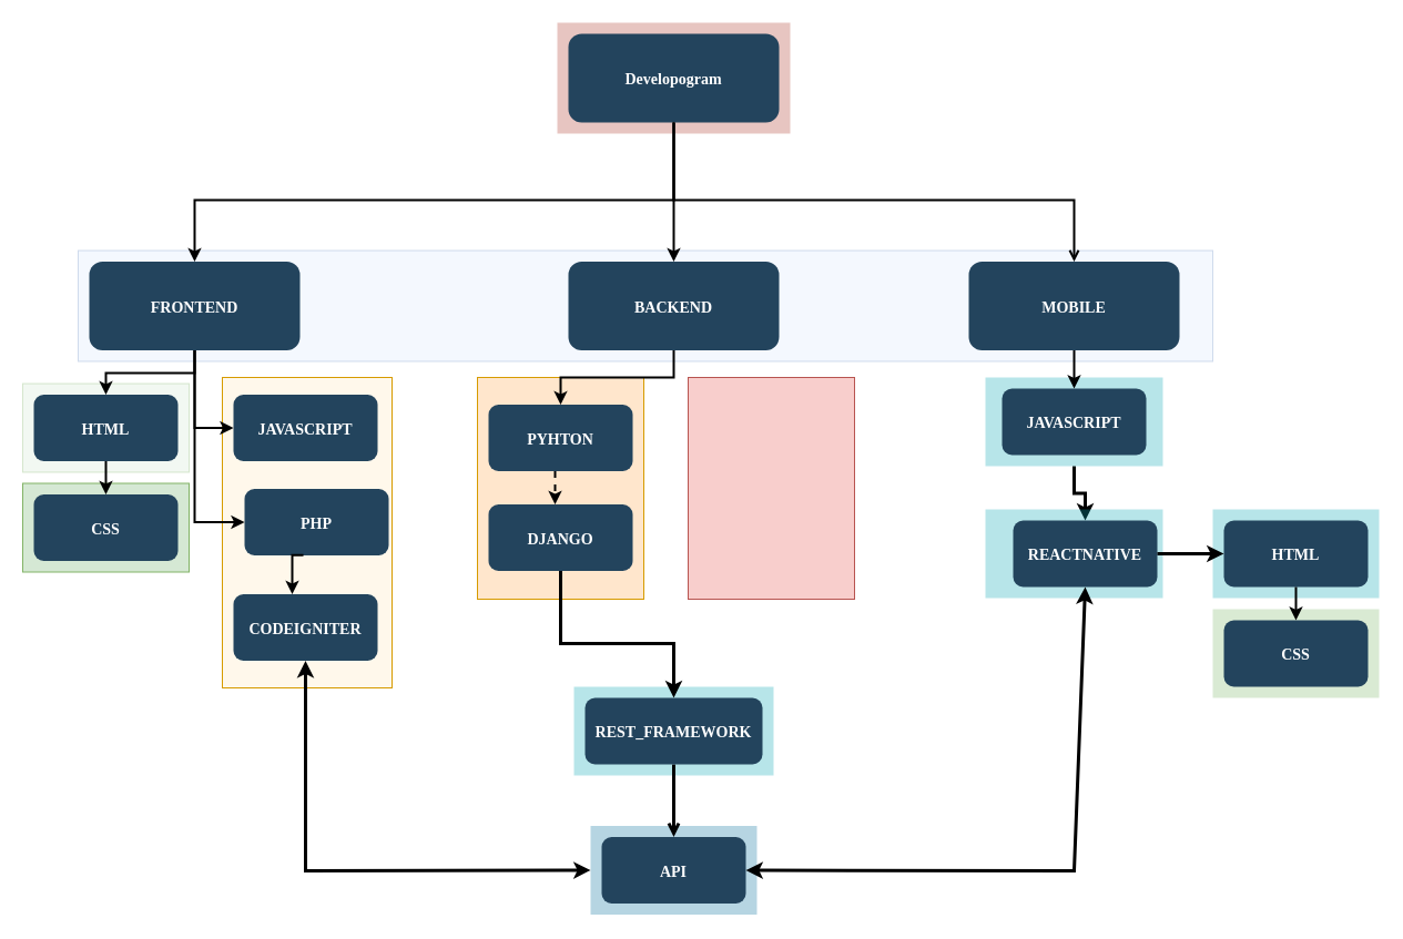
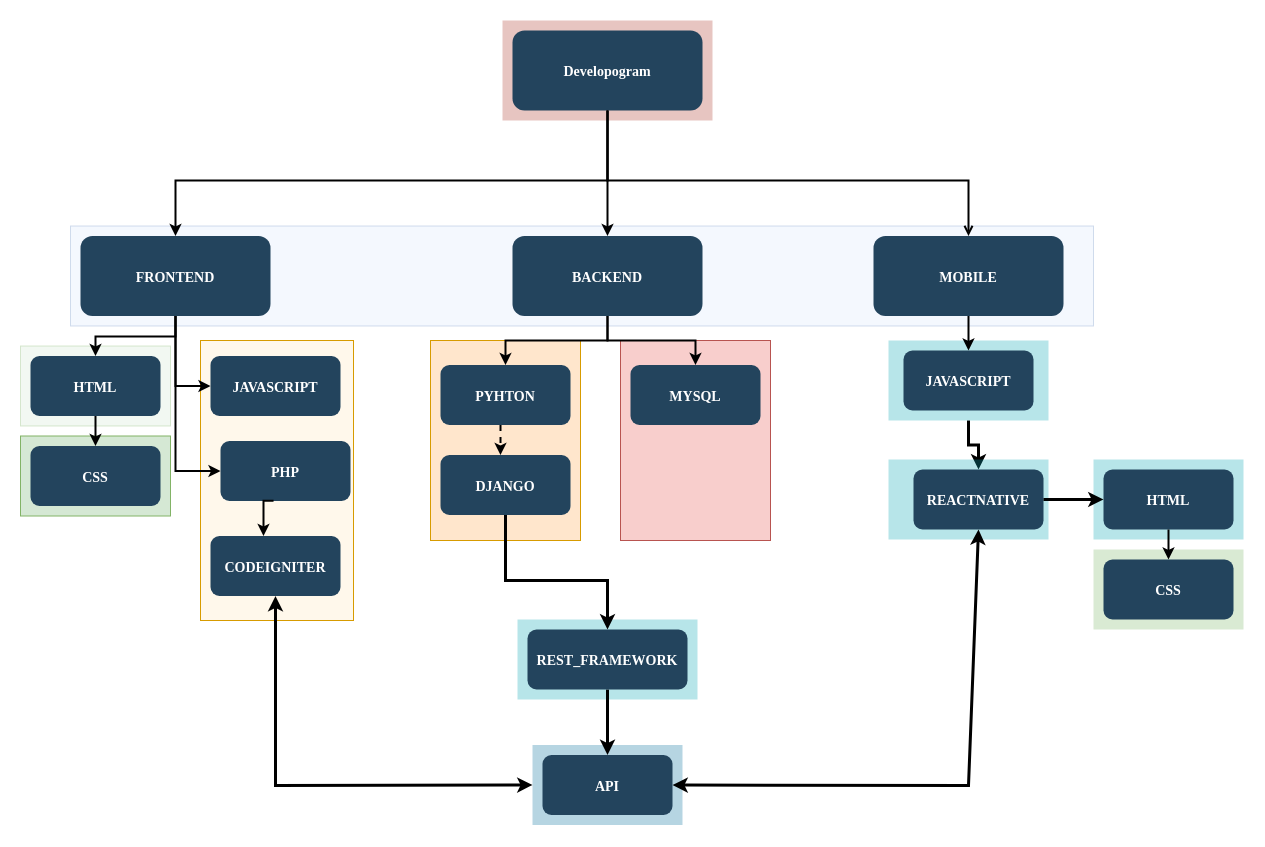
  <mxCell id="0" />
  <mxCell id="1" parent="0" />
  <mxCell id="2" value="" style="fillColor=#f8cecc;strokeColor=#b85450;" vertex="1" parent="1"><mxGeometry x="620" y="340" width="150" height="200" as="geometry" /></mxCell>
  <mxCell id="3" value="" style="fillColor=#FFF8EB;strokeColor=#d79b00;" vertex="1" parent="1"><mxGeometry x="200" y="340" width="153" height="280" as="geometry" /></mxCell>
  <mxCell id="4" value="" style="fillColor=#ffe6cc;strokeColor=#d79b00;" vertex="1" parent="1"><mxGeometry x="430" y="340" width="150" height="200" as="geometry" /></mxCell>
  <mxCell id="5" value="" style="fillColor=#AE4132;strokeColor=none;opacity=30;" parent="1" vertex="1"><mxGeometry x="502" y="20" width="210" height="100.0" as="geometry" /></mxCell>
  <mxCell id="6" value="" style="opacity=30;fillColor=#dae8fc;strokeColor=#6c8ebf;" parent="1" vertex="1"><mxGeometry x="70" y="225.5" width="1023" height="100" as="geometry" /></mxCell>
  <mxCell id="7" value="" style="fillColor=#10739E;strokeColor=none;opacity=30;" parent="1" vertex="1"><mxGeometry x="532" y="744.5" width="150" height="80" as="geometry" /></mxCell>
  <mxCell id="8" value="" style="fillColor=#d5e8d4;strokeColor=#82b366;" parent="1" vertex="1"><mxGeometry x="20" y="435.5" width="150" height="80" as="geometry" /></mxCell>
  <mxCell id="9" value="" style="edgeStyle=orthogonalEdgeStyle;rounded=0;orthogonalLoop=1;jettySize=auto;html=1;strokeWidth=3;" edge="1" parent="1" source="10" target="43"><mxGeometry relative="1" as="geometry" /></mxCell>
  <mxCell id="10" value="" style="fillColor=#12AAB5;strokeColor=none;opacity=30;" parent="1" vertex="1"><mxGeometry x="888" y="340" width="160" height="80" as="geometry" /></mxCell>
  <mxCell id="11" value="" style="fillColor=#d5e8d4;strokeColor=#82b366;opacity=30;" parent="1" vertex="1"><mxGeometry x="20" y="345.5" width="150" height="80" as="geometry" /></mxCell>
  <mxCell id="12" value="Developogram" style="rounded=1;fillColor=#23445D;gradientColor=none;strokeColor=none;fontColor=#FFFFFF;fontStyle=1;fontFamily=Tahoma;fontSize=14" parent="1" vertex="1"><mxGeometry x="512" y="30" width="190" height="80" as="geometry" /></mxCell>
  <mxCell id="13" value="MOBILE" style="rounded=1;fillColor=#23445D;gradientColor=none;strokeColor=none;fontColor=#FFFFFF;fontStyle=1;fontFamily=Tahoma;fontSize=14" parent="1" vertex="1"><mxGeometry x="873" y="235.5" width="190" height="80" as="geometry" /></mxCell>
  <mxCell id="14" value="" style="edgeStyle=elbowEdgeStyle;elbow=vertical;strokeWidth=2;rounded=0;endArrow=open;" parent="1" source="12" target="13" edge="1"><mxGeometry x="550" y="215.5" width="100" height="100" as="geometry"><mxPoint x="310" y="215.5" as="sourcePoint" /><mxPoint x="410" y="115.5" as="targetPoint" /><Array as="points"><mxPoint x="853" y="180" /></Array></mxGeometry></mxCell>
  <mxCell id="15" value="BACKEND" style="rounded=1;fillColor=#23445D;gradientColor=none;strokeColor=none;fontColor=#FFFFFF;fontStyle=1;fontFamily=Tahoma;fontSize=14" parent="1" vertex="1"><mxGeometry x="512" y="235.5" width="190" height="80" as="geometry" /></mxCell>
  <mxCell id="16" value="FRONTEND" style="rounded=1;fillColor=#23445D;gradientColor=none;strokeColor=none;fontColor=#FFFFFF;fontStyle=1;fontFamily=Tahoma;fontSize=14" parent="1" vertex="1"><mxGeometry x="80" y="235.5" width="190" height="80" as="geometry" /></mxCell>
  <mxCell id="17" value="HTML" style="rounded=1;fillColor=#23445D;gradientColor=none;strokeColor=none;fontColor=#FFFFFF;fontStyle=1;fontFamily=Tahoma;fontSize=14" parent="1" vertex="1"><mxGeometry x="30" y="355.5" width="130" height="60" as="geometry" /></mxCell>
  <mxCell id="18" value="CSS" style="rounded=1;fillColor=#23445D;gradientColor=none;strokeColor=none;fontColor=#FFFFFF;fontStyle=1;fontFamily=Tahoma;fontSize=14" parent="1" vertex="1"><mxGeometry x="30" y="445.5" width="130" height="60" as="geometry" /></mxCell>
  <mxCell id="19" value="JAVASCRIPT" style="rounded=1;fillColor=#23445D;gradientColor=none;strokeColor=none;fontColor=#FFFFFF;fontStyle=1;fontFamily=Tahoma;fontSize=14" parent="1" vertex="1"><mxGeometry x="210" y="355.5" width="130" height="60" as="geometry" /></mxCell>
  <mxCell id="20" value="PHP" style="rounded=1;fillColor=#23445D;gradientColor=none;strokeColor=none;fontColor=#FFFFFF;fontStyle=1;fontFamily=Tahoma;fontSize=14" parent="1" vertex="1"><mxGeometry x="220" y="440.5" width="130" height="60" as="geometry" /></mxCell>
  <mxCell id="21" value="CODEIGNITER" style="rounded=1;fillColor=#23445D;gradientColor=none;strokeColor=none;fontColor=#FFFFFF;fontStyle=1;fontFamily=Tahoma;fontSize=14" parent="1" vertex="1"><mxGeometry x="210" y="535.5" width="130" height="60" as="geometry" /></mxCell>
  <mxCell id="22" value="PYHTON" style="rounded=1;fillColor=#23445D;gradientColor=none;strokeColor=none;fontColor=#FFFFFF;fontStyle=1;fontFamily=Tahoma;fontSize=14" parent="1" vertex="1"><mxGeometry x="440" y="364.5" width="130" height="60" as="geometry" /></mxCell>
  <mxCell id="23" value="DJANGO" style="rounded=1;fillColor=#23445D;gradientColor=none;strokeColor=none;fontColor=#FFFFFF;fontStyle=1;fontFamily=Tahoma;fontSize=14" parent="1" vertex="1"><mxGeometry x="440" y="454.5" width="130" height="60" as="geometry" /></mxCell>
+ <mxCell id="24" value="MYSQL" style="rounded=1;fillColor=#23445D;gradientColor=none;strokeColor=none;fontColor=#FFFFFF;fontStyle=1;fontFamily=Tahoma;fontSize=14" parent="1" vertex="1"><mxGeometry x="630" y="364.5" width="130" height="60" as="geometry" /></mxCell>
  <mxCell id="25" value="API" style="rounded=1;fillColor=#23445D;gradientColor=none;strokeColor=none;fontColor=#FFFFFF;fontStyle=1;fontFamily=Tahoma;fontSize=14" parent="1" vertex="1"><mxGeometry x="542" y="754.5" width="130" height="60" as="geometry" /></mxCell>
  <mxCell id="26" value="JAVASCRIPT" style="rounded=1;fillColor=#23445D;gradientColor=none;strokeColor=none;fontColor=#FFFFFF;fontStyle=1;fontFamily=Tahoma;fontSize=14" parent="1" vertex="1"><mxGeometry x="903" y="350" width="130" height="60" as="geometry" /></mxCell>
  <mxCell id="27" value="" style="edgeStyle=elbowEdgeStyle;elbow=vertical;strokeWidth=2;rounded=0" parent="1" source="12" target="15" edge="1"><mxGeometry x="560" y="225.5" width="100" height="100" as="geometry"><mxPoint x="835" y="175.5" as="sourcePoint" /><mxPoint x="1440" y="245.5" as="targetPoint" /></mxGeometry></mxCell>
  <mxCell id="28" value="" style="edgeStyle=elbowEdgeStyle;elbow=vertical;strokeWidth=2;rounded=0" parent="1" source="12" target="16" edge="1"><mxGeometry x="190" y="135.5" width="100" height="100" as="geometry"><mxPoint x="-50" y="135.5" as="sourcePoint" /><mxPoint x="50" y="35.5" as="targetPoint" /><Array as="points"><mxPoint x="463" y="180" /></Array></mxGeometry></mxCell>
  <mxCell id="29" value="" style="edgeStyle=elbowEdgeStyle;elbow=vertical;strokeWidth=2;rounded=0" parent="1" source="16" target="17" edge="1"><mxGeometry x="190" y="135.5" width="100" height="100" as="geometry"><mxPoint x="-50" y="135.5" as="sourcePoint" /><mxPoint x="50" y="35.5" as="targetPoint" /></mxGeometry></mxCell>
  <mxCell id="30" value="" style="edgeStyle=elbowEdgeStyle;elbow=horizontal;strokeWidth=2;rounded=0" parent="1" source="16" target="19" edge="1"><mxGeometry x="190" y="135.5" width="100" height="100" as="geometry"><mxPoint x="-50" y="135.5" as="sourcePoint" /><mxPoint x="50" y="35.5" as="targetPoint" /><Array as="points"><mxPoint x="175" y="335.5" /></Array></mxGeometry></mxCell>
  <mxCell id="31" value="" style="edgeStyle=elbowEdgeStyle;elbow=horizontal;strokeWidth=2;rounded=0" parent="1" source="16" target="20" edge="1"><mxGeometry x="190" y="135.5" width="100" height="100" as="geometry"><mxPoint x="-50" y="135.5" as="sourcePoint" /><mxPoint x="50" y="35.5" as="targetPoint" /><Array as="points"><mxPoint x="175" y="375.5" /></Array></mxGeometry></mxCell>
  <mxCell id="32" value="" style="edgeStyle=elbowEdgeStyle;elbow=horizontal;strokeWidth=2;rounded=0;exitX=0.408;exitY=0.997;exitDx=0;exitDy=0;exitPerimeter=0;" parent="1" source="20" target="21" edge="1"><mxGeometry x="190" y="135.5" width="100" height="100" as="geometry"><mxPoint x="-50" y="135.5" as="sourcePoint" /><mxPoint x="50" y="35.5" as="targetPoint" /><Array as="points"><mxPoint x="263" y="530" /><mxPoint x="273" y="510" /><mxPoint x="175" y="425.5" /></Array></mxGeometry></mxCell>
  <mxCell id="33" value="" style="edgeStyle=elbowEdgeStyle;elbow=horizontal;strokeWidth=2;rounded=0;dashed=1;" parent="1" source="22" target="23" edge="1"><mxGeometry x="157" y="144.5" width="100" height="100" as="geometry"><mxPoint x="-83" y="144.5" as="sourcePoint" /><mxPoint x="357" y="574.5" as="targetPoint" /><Array as="points"><mxPoint x="500" y="439" /><mxPoint x="410" y="439" /><mxPoint x="337" y="484.5" /></Array></mxGeometry></mxCell>
  <mxCell id="34" value="" style="edgeStyle=elbowEdgeStyle;elbow=vertical;strokeWidth=2;rounded=0" parent="1" source="15" target="22" edge="1"><mxGeometry x="167" y="135.5" width="100" height="100" as="geometry"><mxPoint x="-73" y="135.5" as="sourcePoint" /><mxPoint x="27" y="35.5" as="targetPoint" /></mxGeometry></mxCell>
+ <mxCell id="35" value="" style="edgeStyle=elbowEdgeStyle;elbow=vertical;strokeWidth=2;rounded=0" parent="1" source="15" target="24" edge="1"><mxGeometry x="167" y="135.5" width="100" height="100" as="geometry"><mxPoint x="-73" y="135.5" as="sourcePoint" /><mxPoint x="27" y="35.5" as="targetPoint" /></mxGeometry></mxCell>
  <mxCell id="36" value="" style="edgeStyle=elbowEdgeStyle;elbow=vertical;strokeWidth=2;rounded=0" parent="1" source="13" target="26" edge="1"><mxGeometry x="10" y="140.5" width="100" height="100" as="geometry"><mxPoint x="-230" y="140.5" as="sourcePoint" /><mxPoint x="-130" y="40.5" as="targetPoint" /></mxGeometry></mxCell>
  <mxCell id="37" value="" style="edgeStyle=elbowEdgeStyle;elbow=vertical;rounded=0;strokeWidth=2" parent="1" source="17" target="18" edge="1"><mxGeometry x="190" y="135.5" width="100" height="100" as="geometry"><mxPoint x="-50" y="135.5" as="sourcePoint" /><mxPoint x="50" y="35.5" as="targetPoint" /></mxGeometry></mxCell>
  <mxCell id="38" value="" style="fillColor=#12AAB5;strokeColor=none;opacity=30;" vertex="1" parent="1"><mxGeometry x="517" y="619" width="180" height="80" as="geometry" /></mxCell>
- <mxCell id="39" value="" style="edgeStyle=orthogonalEdgeStyle;rounded=0;orthogonalLoop=1;jettySize=auto;html=1;strokeWidth=3;endArrow=open;" edge="1" parent="1" source="40" target="25"><mxGeometry relative="1" as="geometry" /></mxCell>
+ <mxCell id="39" value="" style="edgeStyle=orthogonalEdgeStyle;rounded=0;orthogonalLoop=1;jettySize=auto;html=1;strokeWidth=3;" edge="1" parent="1" source="40" target="25"><mxGeometry relative="1" as="geometry" /></mxCell>
  <mxCell id="40" value="REST_FRAMEWORK" style="rounded=1;fillColor=#23445D;gradientColor=none;strokeColor=none;fontColor=#FFFFFF;fontStyle=1;fontFamily=Tahoma;fontSize=14" vertex="1" parent="1"><mxGeometry x="527" y="629" width="160" height="60" as="geometry" /></mxCell>
  <mxCell id="41" value="" style="edgeStyle=orthogonalEdgeStyle;rounded=0;orthogonalLoop=1;jettySize=auto;html=1;strokeWidth=3;" edge="1" parent="1" source="23" target="40"><mxGeometry relative="1" as="geometry"><mxPoint x="606.5" y="535.5" as="sourcePoint" /><mxPoint x="606.5" y="666.5" as="targetPoint" /><Array as="points"><mxPoint x="505" y="580" /><mxPoint x="607" y="580" /></Array></mxGeometry></mxCell>
  <mxCell id="42" value="" style="fillColor=#12AAB5;strokeColor=none;opacity=30;" vertex="1" parent="1"><mxGeometry x="888" y="459" width="160" height="80" as="geometry" /></mxCell>
  <mxCell id="43" value="REACTNATIVE" style="rounded=1;fillColor=#23445D;gradientColor=none;strokeColor=none;fontColor=#FFFFFF;fontStyle=1;fontFamily=Tahoma;fontSize=14" vertex="1" parent="1"><mxGeometry x="913" y="469" width="130" height="60" as="geometry" /></mxCell>
  <mxCell id="44" value="" style="fillColor=#D9EAD3;strokeColor=none" vertex="1" parent="1"><mxGeometry x="1093" y="549" width="150" height="80" as="geometry" /></mxCell>
  <mxCell id="45" value="" style="fillColor=#12AAB5;strokeColor=none;opacity=30;" vertex="1" parent="1"><mxGeometry x="1093" y="459" width="150" height="80" as="geometry" /></mxCell>
  <mxCell id="46" value="HTML" style="rounded=1;fillColor=#23445D;gradientColor=none;strokeColor=none;fontColor=#FFFFFF;fontStyle=1;fontFamily=Tahoma;fontSize=14" vertex="1" parent="1"><mxGeometry x="1103" y="469" width="130" height="60" as="geometry" /></mxCell>
  <mxCell id="47" value="CSS" style="rounded=1;fillColor=#23445D;gradientColor=none;strokeColor=none;fontColor=#FFFFFF;fontStyle=1;fontFamily=Tahoma;fontSize=14" vertex="1" parent="1"><mxGeometry x="1103" y="559" width="130" height="60" as="geometry" /></mxCell>
  <mxCell id="48" value="" style="edgeStyle=elbowEdgeStyle;elbow=vertical;rounded=0;strokeWidth=2" edge="1" parent="1" source="46" target="47"><mxGeometry x="1263" y="249" width="100" height="100" as="geometry"><mxPoint x="1023" y="249" as="sourcePoint" /><mxPoint x="1123" y="149" as="targetPoint" /></mxGeometry></mxCell>
  <mxCell id="49" value="" style="edgeStyle=orthogonalEdgeStyle;rounded=0;orthogonalLoop=1;jettySize=auto;html=1;strokeWidth=3;entryX=0;entryY=0.5;entryDx=0;entryDy=0;" edge="1" parent="1" source="43" target="46"><mxGeometry relative="1" as="geometry"><mxPoint x="978" y="440.5" as="sourcePoint" /><mxPoint x="978" y="489.5" as="targetPoint" /></mxGeometry></mxCell>
  <mxCell id="50" value="" style="endArrow=classic;startArrow=classic;html=1;rounded=0;strokeWidth=3;entryX=0.5;entryY=1;entryDx=0;entryDy=0;exitX=0;exitY=0.5;exitDx=0;exitDy=0;" edge="1" parent="1" source="7" target="21"><mxGeometry width="50" height="50" relative="1" as="geometry"><mxPoint x="370" y="699" as="sourcePoint" /><mxPoint x="420" y="649" as="targetPoint" /><Array as="points"><mxPoint x="275" y="785" /></Array></mxGeometry></mxCell>
  <mxCell id="51" value="" style="endArrow=classic;startArrow=classic;html=1;rounded=0;strokeWidth=3;entryX=0.5;entryY=1;entryDx=0;entryDy=0;exitX=1;exitY=0.5;exitDx=0;exitDy=0;" edge="1" parent="1" source="25" target="43"><mxGeometry width="50" height="50" relative="1" as="geometry"><mxPoint x="540" y="600" as="sourcePoint" /><mxPoint x="590" y="550" as="targetPoint" /><Array as="points"><mxPoint x="968" y="785" /></Array></mxGeometry></mxCell>
